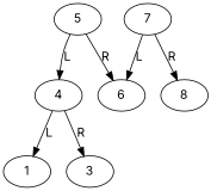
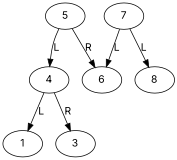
  digraph {
    fontname=Inter
    node [fontname=Inter]
    edge [fontname=Inter]
    n1 [label=5]
    n2 [label=4]
    n3 [label=6]
    n4 [label=1]
    n5 [label=3]
    n6 [label=7]
    n7 [label=8]
    n1 -> n2 [label=L]
    n1 -> n3 [label=R]
    n2 -> n4 [label=L]
    n2 -> n5 [label=R]
    n6 -> n3 [label=L]
-   n6 -> n7 [label=R]
+   n6 -> n7 [label=L]
  }
